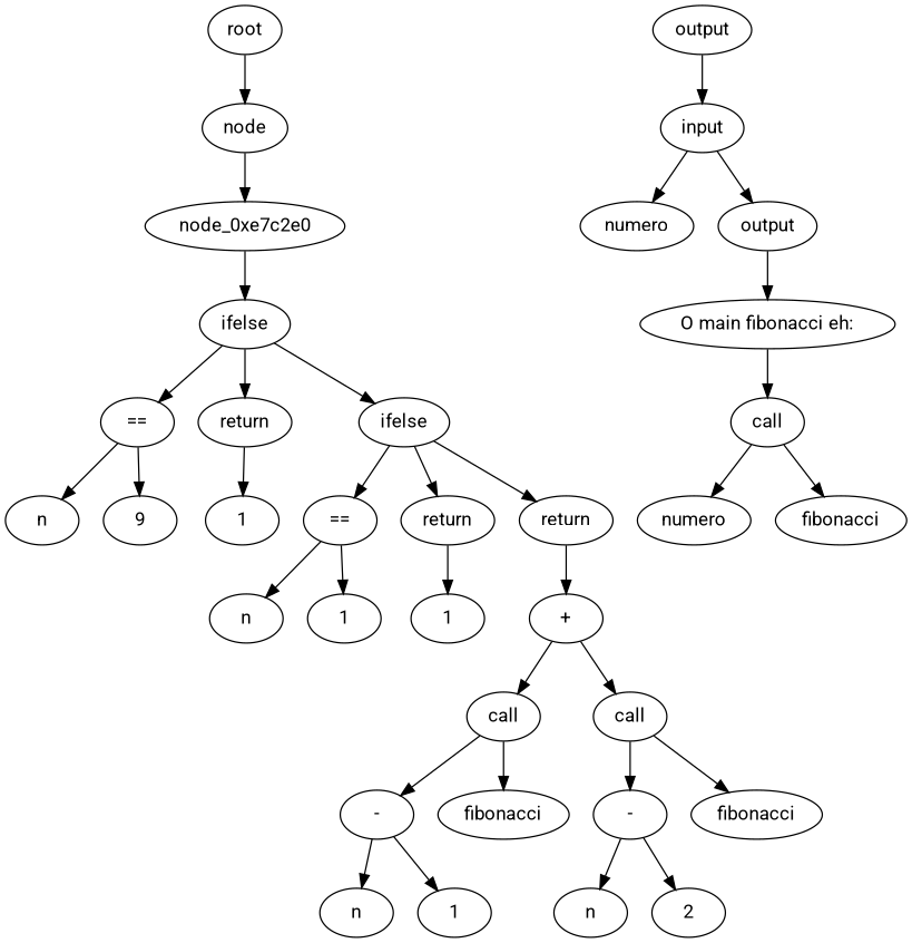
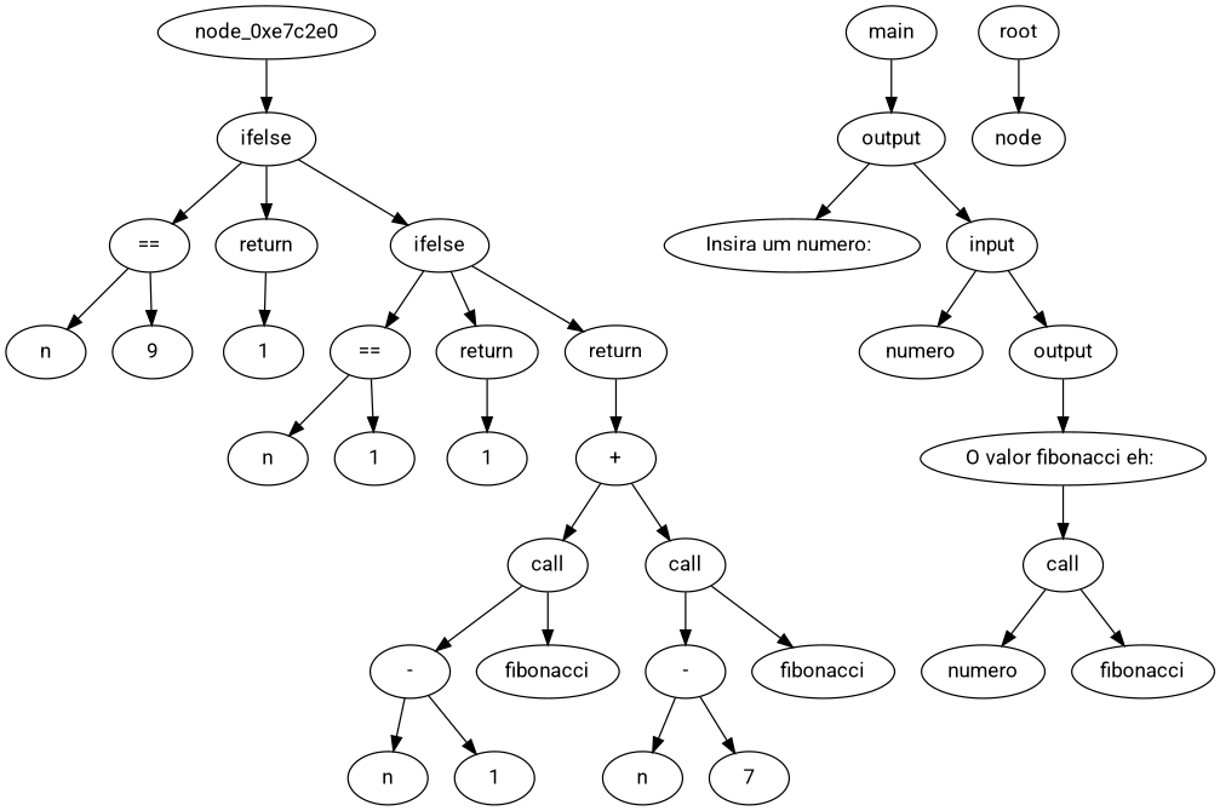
  digraph {
    fontname=Roboto
    node [fontname=Roboto]
    edge [fontname=Roboto]
    n1 [label=n]
    n2 [label=9]
    n3 [label="=="]
    n4 [label=1]
    n5 [label=return]
    n6 [label=ifelse]
    n7 [label=ifelse]
    n8 [label="=="]
    n9 [label=return]
    n10 [label=return]
    n11 [label=n]
    n12 [label=1]
    n13 [label=1]
    n14 [label="+"]
    n15 [label=n]
    n16 [label=1]
    n17 [label="-"]
    n18 [label=fibonacci]
    n19 [label=call]
    n20 [label=n]
-   n21 [label=2]
+   n21 [label=7]
    n22 [label="-"]
    n23 [label=fibonacci]
    n24 [label=call]
    node_0xe7c2e0
+   n26 [label=main]
    n27 [label=output]
+   n28 [label="Insira um numero: "]
    n29 [label=input]
    n30 [label=numero]
    n31 [label=output]
-   n32 [label="O main fibonacci eh:"]
+   n32 [label="O valor fibonacci eh: "]
    n33 [label=call]
    n34 [label=numero]
    n35 [label=fibonacci]
    n36 [label="node"]
    n37 [label=root]
    n3 -> n1
    n3 -> n2
    n5 -> n4
    n6 -> n3
    n6 -> n5
    n6 -> n7
    n7 -> n8
    n7 -> n9
    n7 -> n10
    n8 -> n11
    n8 -> n12
    n9 -> n13
    n10 -> n14
    n14 -> n19
    n14 -> n24
    n17 -> n15
    n17 -> n16
    n19 -> n17
    n19 -> n18
    n22 -> n20
    n22 -> n21
    n24 -> n22
    n24 -> n23
    node_0xe7c2e0 -> n6
+   n26 -> n27
+   n27 -> n28
    n27 -> n29
    n29 -> n30
    n29 -> n31
    n31 -> n32
    n32 -> n33
    n33 -> n34
    n33 -> n35
-   n36 -> node_0xe7c2e0
    n37 -> n36
  }
